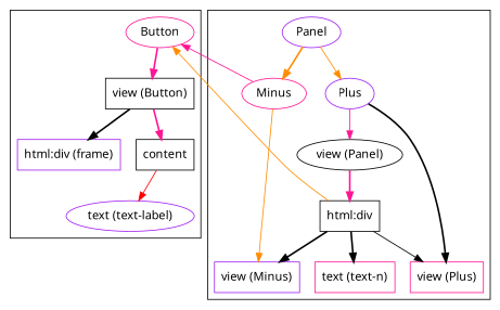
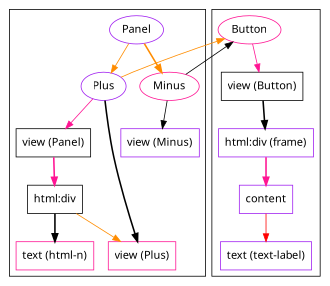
  digraph {
    node [color=purple fontname="Avenir Next" shape=box]
    edge [color=black fontname="Avenir Next" style=solid]
    Plus [shape=""]
    Minus [color=deeppink shape=""]
    Panel [ordering=out shape=""]
-   n4 [color=black label="view (Panel)" shape=ellipse]
+   n4 [color=black label="view (Panel)"]
    n5 [color=black label="html:div"]
    n6 [color=deeppink label="view (Plus)"]
    n7 [label="view (Minus)"]
-   n8 [color=deeppink label="text (text-n)"]
+   n8 [color=deeppink label="text (html-n)"]
    Button [color=deeppink shape=""]
    n10 [color=black label="view (Button)"]
    n11 [label="html:div (frame)"]
-   content [color=black]
-   n13 [label="text (text-label)" shape=ellipse]
+   content
+   n13 [label="text (text-label)"]
    subgraph cluster_1 {
      Panel
      n4
      n5
      n6
      n7
      n8
      subgraph sub_2 {
        rank=same
        Plus
        Minus
      }
    }
    subgraph cluster_3 {
      Button
      n10
      n11
      content
      n13
    }
    Plus -> n4 [color=deeppink]
    Plus -> n6 [style=bold]
-   Minus -> n7 [color=darkorange]
+   Minus -> n7
    Panel -> Plus [color=darkorange]
    Panel -> Minus [color=darkorange style=bold]
    n4 -> n5 [color=deeppink style=bold]
-   n5 -> n6
-   n5 -> n7 [style=bold]
+   n5 -> n6 [color=darkorange]
    n5 -> n8 [style=bold]
-   Button -> n5 [color=darkorange dir=back]
-   Button -> Minus [color=deeppink dir=back]
-   Button -> n10 [color=deeppink style=bold]
+   Button -> Plus [color=darkorange dir=back]
+   Button -> Minus [dir=back]
+   Button -> n10 [color=deeppink]
    n10 -> n11 [style=bold]
-   n10 -> content [color=deeppink style=bold]
+   n11 -> content [color=deeppink style=bold]
    content -> n13 [color=red]
  }
